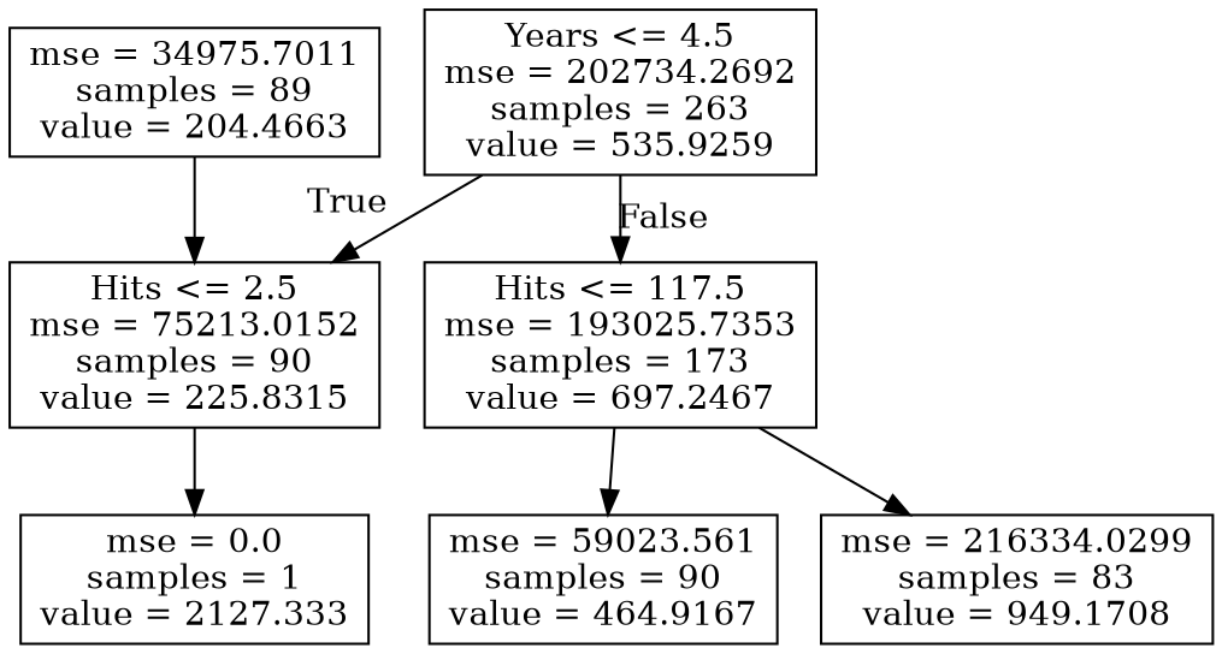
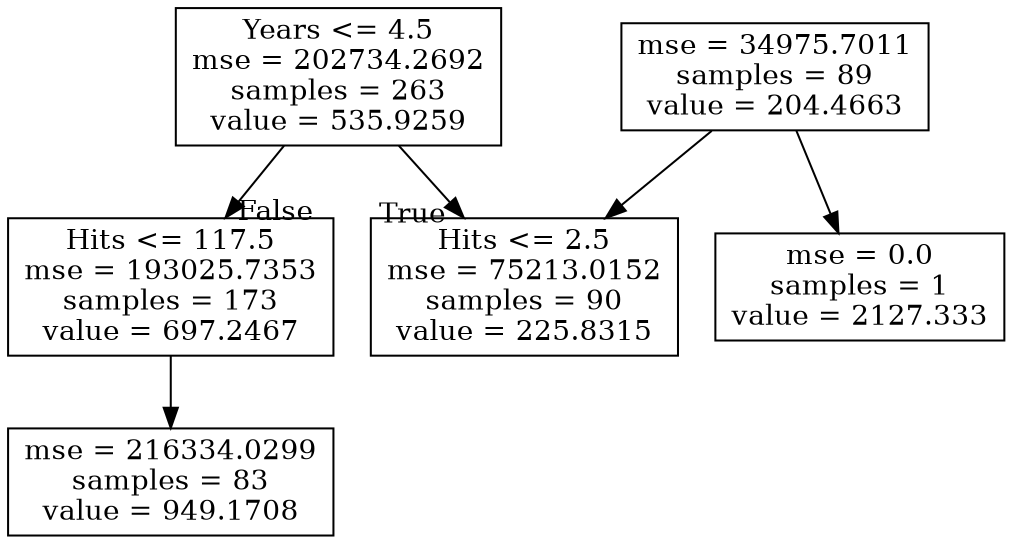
  digraph {
    node [shape=box]
    n1 [label="Years <= 4.5\nmse = 202734.2692\nsamples = 263\nvalue = 535.9259"]
    n2 [label="Hits <= 2.5\nmse = 75213.0152\nsamples = 90\nvalue = 225.8315"]
    n3 [label="Hits <= 117.5\nmse = 193025.7353\nsamples = 173\nvalue = 697.2467"]
    n4 [label="mse = 0.0\nsamples = 1\nvalue = 2127.333"]
-   n5 [label="mse = 59023.561\nsamples = 90\nvalue = 464.9167"]
    n6 [label="mse = 216334.0299\nsamples = 83\nvalue = 949.1708"]
    n7 [label="mse = 34975.7011\nsamples = 89\nvalue = 204.4663"]
    n1 -> n2 [headlabel=True labelangle=45 labeldistance=2.5]
    n1 -> n3 [headlabel=False labelangle=-45 labeldistance=2.5]
-   n2 -> n4
-   n3 -> n5
+   n7 -> n4
    n3 -> n6
    n7 -> n2
  }
